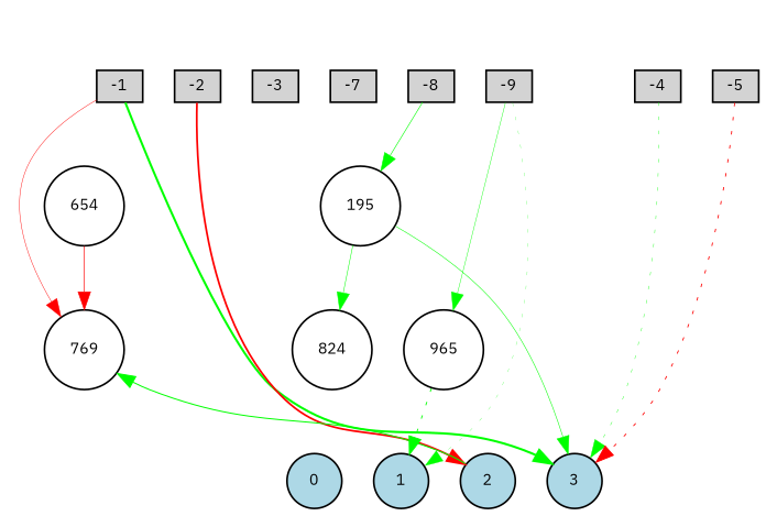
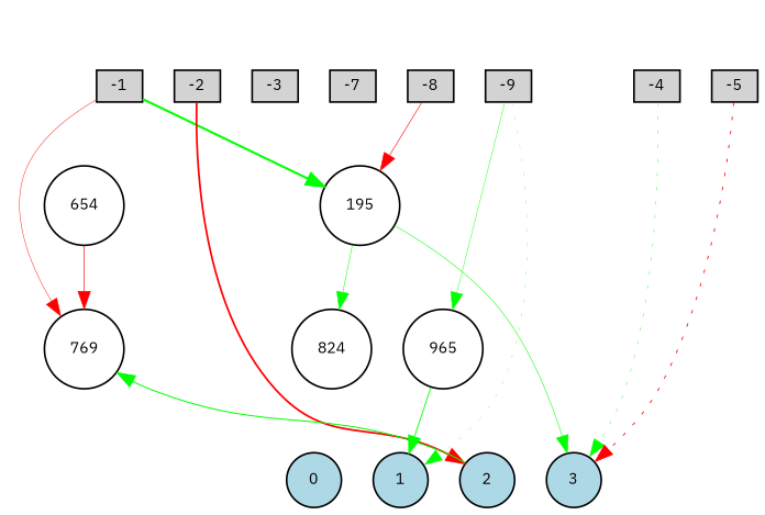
  digraph {
    fontname="IBM Plex Sans"
    node [fillcolor=lightgray fontname="IBM Plex Sans" fontsize=9 shape=circle style=filled]
    edge [fontname="IBM Plex Sans" style=solid]
    -1 [height=0.2 shape=box width=0.2]
    -2 [height=0.2 shape=box width=0.2]
    -3 [height=0.2 shape=box width=0.2]
    -4 [height=0.2 shape=box width=0.2]
    -5 [height=0.2 shape=box width=0.2]
    -7 [height=0.2 shape=box width=0.2]
    -8 [height=0.2 shape=box width=0.2]
    -9 [height=0.2 shape=box width=0.2]
    0 [fillcolor=lightblue height=0.2 width=0.2]
    1 [fillcolor=lightblue height=0.2 width=0.2]
    2 [fillcolor=lightblue height=0.2 width=0.2]
    3 [fillcolor=lightblue height=0.2 width=0.2]
    769 [fillcolor=white height=0.2 width=0.2]
    n14 [fillcolor=white height=0.2 label=195 width=0.2]
    965 [fillcolor=white height=0.2 width=0.2]
    654 [fillcolor=white height=0.2 width=0.2]
    824 [fillcolor=white height=0.2 width=0.2]
    subgraph sub_1 {
      rank=source
      -1
      -2
      -3
      -4
      -5
      -7
      -8
      -9
    }
    subgraph sub_2 {
      rank=sink
      0
      1
      2
      3
    }
    -1 -> -2 [style=invis]
-   -1 -> 3 [color=green penwidth=1.246717495176135]
+   -1 -> n14 [color=green penwidth=1.246717495176135]
    -1 -> 769 [color=red penwidth=0.2593917131873946]
    -2 -> -3 [style=invis]
    -2 -> 2 [color=red penwidth=1.0622339338507325]
    -3 -> -4 [style=invis]
    -4 -> -5 [style=invis]
    -4 -> 3 [color=green penwidth=0.23103341436764457 style=dotted]
    -5 -> 3 [color=red penwidth=0.513643446257879 style=dotted]
    -7 -> -8 [style=invis]
    -8 -> -9 [style=invis]
-   -8 -> n14 [color=green penwidth=0.35681990517368245]
+   -8 -> n14 [color=red penwidth=0.35681990517368245]
    -9 -> 1 [color=green penwidth=0.140306047020895 style=dotted]
    -9 -> 965 [color=green penwidth=0.24923877137264547]
    0 -> 1 [style=invis]
    1 -> 2 [style=invis]
    2 -> 3 [style=invis]
    2 -> 769 [color=green penwidth=0.6097484757209851]
    n14 -> 3 [color=green penwidth=0.3201488838384401]
    n14 -> 824 [color=green penwidth=0.3018407790026302]
-   965 -> 1 [color=green penwidth=0.5389506081699038 style=dotted]
+   965 -> 1 [color=green penwidth=0.5389506081699038]
    654 -> 769 [color=red penwidth=0.3885260707088405]
  }
